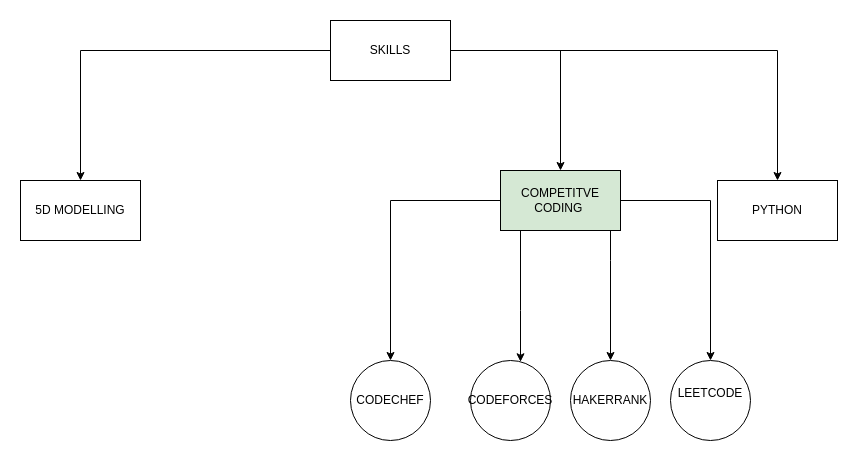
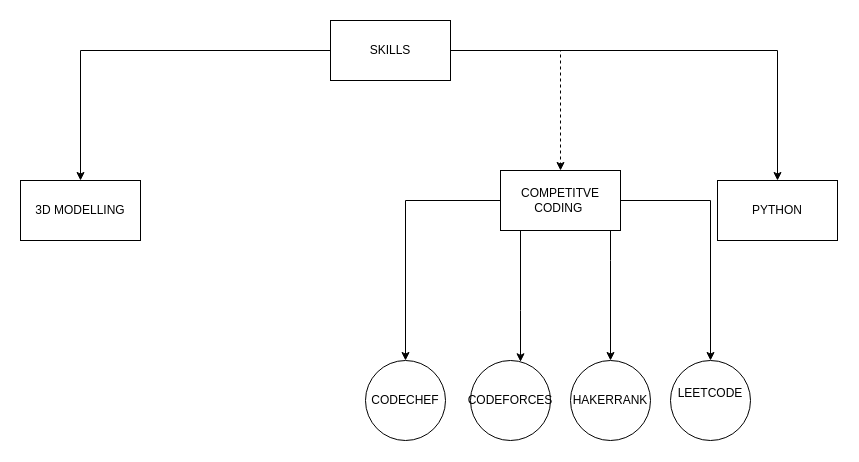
  <mxCell id="0" />
  <mxCell id="1" parent="0" />
- <mxCell id="2" value="" style="edgeStyle=orthogonalEdgeStyle;rounded=0;orthogonalLoop=1;jettySize=auto;html=1;" edge="1" parent="1" source="5" target="10"><mxGeometry relative="1" as="geometry" /></mxCell>
+ <mxCell id="2" value="" style="edgeStyle=orthogonalEdgeStyle;rounded=0;orthogonalLoop=1;jettySize=auto;html=1;dashed=1;" edge="1" parent="1" source="5" target="10"><mxGeometry relative="1" as="geometry" /></mxCell>
  <mxCell id="3" value="" style="edgeStyle=orthogonalEdgeStyle;rounded=0;orthogonalLoop=1;jettySize=auto;html=1;" edge="1" parent="1" source="5" target="11"><mxGeometry relative="1" as="geometry" /></mxCell>
  <mxCell id="4" value="" style="edgeStyle=orthogonalEdgeStyle;rounded=0;orthogonalLoop=1;jettySize=auto;html=1;" edge="1" parent="1" source="5" target="12"><mxGeometry relative="1" as="geometry" /></mxCell>
  <mxCell id="5" value="SKILLS" style="rounded=0;whiteSpace=wrap;html=1;" vertex="1" parent="1"><mxGeometry x="330" y="20" width="120" height="60" as="geometry" /></mxCell>
  <mxCell id="6" value="" style="edgeStyle=orthogonalEdgeStyle;rounded=0;orthogonalLoop=1;jettySize=auto;html=1;" edge="1" parent="1" source="10" target="13"><mxGeometry relative="1" as="geometry" /></mxCell>
  <mxCell id="7" style="edgeStyle=orthogonalEdgeStyle;rounded=0;orthogonalLoop=1;jettySize=auto;html=1;" edge="1" parent="1" source="10" target="14"><mxGeometry relative="1" as="geometry"><mxPoint x="400" y="360" as="targetPoint" /><Array as="points"><mxPoint x="520" y="310" /><mxPoint x="520" y="310" /></Array></mxGeometry></mxCell>
  <mxCell id="8" value="" style="edgeStyle=orthogonalEdgeStyle;rounded=0;orthogonalLoop=1;jettySize=auto;html=1;" edge="1" parent="1" source="10" target="15"><mxGeometry relative="1" as="geometry" /></mxCell>
  <mxCell id="9" value="" style="edgeStyle=orthogonalEdgeStyle;rounded=0;orthogonalLoop=1;jettySize=auto;html=1;" edge="1" parent="1" source="10" target="16"><mxGeometry relative="1" as="geometry"><Array as="points"><mxPoint x="610" y="260" /><mxPoint x="610" y="260" /></Array></mxGeometry></mxCell>
- <mxCell id="10" value="COMPETITVE CODING&amp;nbsp;" style="rounded=0;whiteSpace=wrap;html=1;fillColor=#d5e8d4;" vertex="1" parent="1"><mxGeometry x="500" y="170" width="120" height="60" as="geometry" /></mxCell>
+ <mxCell id="10" value="COMPETITVE CODING&amp;nbsp;" style="rounded=0;whiteSpace=wrap;html=1;" vertex="1" parent="1"><mxGeometry x="500" y="170" width="120" height="60" as="geometry" /></mxCell>
  <mxCell id="11" value="PYTHON" style="rounded=0;whiteSpace=wrap;html=1;" vertex="1" parent="1"><mxGeometry x="717" y="180" width="120" height="60" as="geometry" /></mxCell>
- <mxCell id="12" value="5D MODELLING" style="rounded=0;whiteSpace=wrap;html=1;" vertex="1" parent="1"><mxGeometry x="20" y="180" width="120" height="60" as="geometry" /></mxCell>
- <mxCell id="13" value="CODECHEF" style="ellipse;whiteSpace=wrap;html=1;rounded=0;" vertex="1" parent="1"><mxGeometry x="350" y="360" width="80" height="80" as="geometry" /></mxCell>
+ <mxCell id="12" value="3D MODELLING" style="rounded=0;whiteSpace=wrap;html=1;" vertex="1" parent="1"><mxGeometry x="20" y="180" width="120" height="60" as="geometry" /></mxCell>
+ <mxCell id="13" value="CODECHEF" style="ellipse;whiteSpace=wrap;html=1;rounded=0;" vertex="1" parent="1"><mxGeometry x="365" y="360" width="80" height="80" as="geometry" /></mxCell>
  <mxCell id="14" value="CODEFORCES" style="ellipse;whiteSpace=wrap;html=1;aspect=fixed;" vertex="1" parent="1"><mxGeometry x="470" y="360" width="80" height="80" as="geometry" /></mxCell>
  <mxCell id="15" value="LEETCODE&lt;br&gt;&lt;br&gt;" style="ellipse;whiteSpace=wrap;html=1;rounded=0;" vertex="1" parent="1"><mxGeometry x="670" y="360" width="80" height="80" as="geometry" /></mxCell>
  <mxCell id="16" value="HAKERRANK&lt;br&gt;" style="ellipse;whiteSpace=wrap;html=1;rounded=0;" vertex="1" parent="1"><mxGeometry x="570" y="360" width="80" height="80" as="geometry" /></mxCell>
